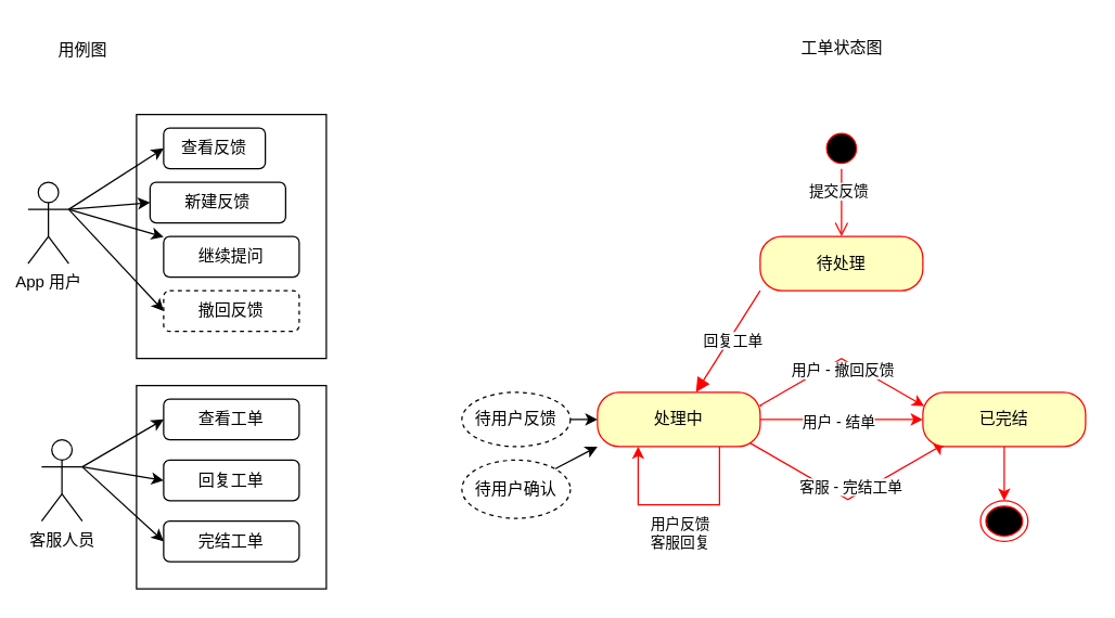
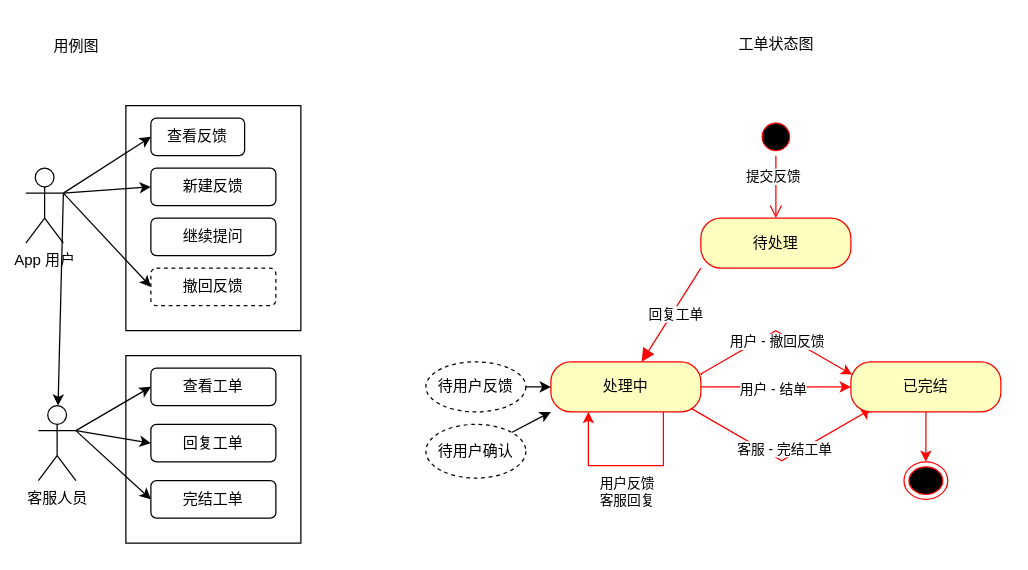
  <mxCell id="0" />
  <mxCell id="1" parent="0" />
  <mxCell id="2" value="" style="rounded=0;whiteSpace=wrap;html=1;" vertex="1" parent="1"><mxGeometry x="100" y="284" width="140" height="150" as="geometry" /></mxCell>
  <mxCell id="3" value="" style="rounded=0;whiteSpace=wrap;html=1;" vertex="1" parent="1"><mxGeometry x="100" y="84" width="140" height="180" as="geometry" /></mxCell>
  <mxCell id="4" style="rounded=0;orthogonalLoop=1;jettySize=auto;html=1;exitX=1;exitY=0.333;exitDx=0;exitDy=0;exitPerimeter=0;entryX=0;entryY=0.5;entryDx=0;entryDy=0;" edge="1" parent="1" source="8" target="13"><mxGeometry relative="1" as="geometry" /></mxCell>
  <mxCell id="5" style="rounded=0;orthogonalLoop=1;jettySize=auto;html=1;exitX=1;exitY=0.333;exitDx=0;exitDy=0;exitPerimeter=0;entryX=0;entryY=0.5;entryDx=0;entryDy=0;" edge="1" parent="1" source="8" target="14"><mxGeometry relative="1" as="geometry" /></mxCell>
- <mxCell id="6" style="rounded=0;orthogonalLoop=1;jettySize=auto;html=1;exitX=1;exitY=0.333;exitDx=0;exitDy=0;exitPerimeter=0;" edge="1" parent="1" source="8" target="15"><mxGeometry relative="1" as="geometry" /></mxCell>
+ <mxCell id="6" style="rounded=0;orthogonalLoop=1;jettySize=auto;html=1;exitX=1;exitY=0.333;exitDx=0;exitDy=0;exitPerimeter=0;" edge="1" parent="1" source="8" target="12"><mxGeometry relative="1" as="geometry" /></mxCell>
  <mxCell id="7" style="rounded=0;orthogonalLoop=1;jettySize=auto;html=1;exitX=1;exitY=0.333;exitDx=0;exitDy=0;exitPerimeter=0;entryX=0;entryY=0.5;entryDx=0;entryDy=0;" edge="1" parent="1" source="8" target="16"><mxGeometry relative="1" as="geometry" /></mxCell>
  <mxCell id="8" value="App 用户" style="shape=umlActor;verticalLabelPosition=bottom;verticalAlign=top;html=1;outlineConnect=0;" vertex="1" parent="1"><mxGeometry x="20" y="134" width="30" height="60" as="geometry" /></mxCell>
  <mxCell id="9" style="rounded=0;orthogonalLoop=1;jettySize=auto;html=1;exitX=1;exitY=0.333;exitDx=0;exitDy=0;exitPerimeter=0;entryX=0;entryY=0.5;entryDx=0;entryDy=0;" edge="1" parent="1" source="12" target="17"><mxGeometry relative="1" as="geometry" /></mxCell>
  <mxCell id="10" style="rounded=0;orthogonalLoop=1;jettySize=auto;html=1;exitX=1;exitY=0.333;exitDx=0;exitDy=0;exitPerimeter=0;entryX=0;entryY=0.5;entryDx=0;entryDy=0;" edge="1" parent="1" source="12" target="18"><mxGeometry relative="1" as="geometry" /></mxCell>
  <mxCell id="11" style="rounded=0;orthogonalLoop=1;jettySize=auto;html=1;exitX=1;exitY=0.333;exitDx=0;exitDy=0;exitPerimeter=0;entryX=0;entryY=0.5;entryDx=0;entryDy=0;" edge="1" parent="1" source="12" target="19"><mxGeometry relative="1" as="geometry" /></mxCell>
  <mxCell id="12" value="客服人员" style="shape=umlActor;verticalLabelPosition=bottom;verticalAlign=top;html=1;outlineConnect=0;" vertex="1" parent="1"><mxGeometry x="30" y="324" width="30" height="60" as="geometry" /></mxCell>
  <mxCell id="13" value="查看反馈" style="rounded=1;whiteSpace=wrap;html=1;" vertex="1" parent="1"><mxGeometry x="120" y="94" width="75" height="30" as="geometry" /></mxCell>
- <mxCell id="14" value="新建反馈" style="rounded=1;whiteSpace=wrap;html=1;" vertex="1" parent="1"><mxGeometry x="110" y="134" width="100" height="30" as="geometry" /></mxCell>
+ <mxCell id="14" value="新建反馈" style="rounded=1;whiteSpace=wrap;html=1;" vertex="1" parent="1"><mxGeometry x="120" y="134" width="100" height="30" as="geometry" /></mxCell>
  <mxCell id="15" value="继续提问" style="rounded=1;whiteSpace=wrap;html=1;" vertex="1" parent="1"><mxGeometry x="120" y="174" width="100" height="30" as="geometry" /></mxCell>
  <mxCell id="16" value="撤回反馈" style="rounded=1;whiteSpace=wrap;html=1;dashed=1;" vertex="1" parent="1"><mxGeometry x="120" y="214" width="100" height="30" as="geometry" /></mxCell>
  <mxCell id="17" value="查看工单" style="rounded=1;whiteSpace=wrap;html=1;" vertex="1" parent="1"><mxGeometry x="120" y="294" width="100" height="30" as="geometry" /></mxCell>
  <mxCell id="18" value="回复工单" style="rounded=1;whiteSpace=wrap;html=1;" vertex="1" parent="1"><mxGeometry x="120" y="339" width="100" height="30" as="geometry" /></mxCell>
  <mxCell id="19" value="完结工单" style="rounded=1;whiteSpace=wrap;html=1;" vertex="1" parent="1"><mxGeometry x="120" y="384" width="100" height="30" as="geometry" /></mxCell>
  <mxCell id="20" value="" style="ellipse;html=1;shape=endState;fillColor=#000000;strokeColor=#ff0000;" vertex="1" parent="1"><mxGeometry x="722.5" y="369" width="35" height="30" as="geometry" /></mxCell>
  <mxCell id="21" value="" style="ellipse;html=1;shape=startState;fillColor=#000000;strokeColor=#ff0000;" vertex="1" parent="1"><mxGeometry x="605" y="94" width="30" height="30" as="geometry" /></mxCell>
  <mxCell id="22" value="" style="edgeStyle=orthogonalEdgeStyle;html=1;verticalAlign=bottom;endArrow=open;endSize=8;strokeColor=#ff0000;rounded=0;" edge="1" source="21" parent="1"><mxGeometry relative="1" as="geometry"><mxPoint x="620" y="174" as="targetPoint" /></mxGeometry></mxCell>
  <mxCell id="23" value="提交反馈" style="edgeLabel;html=1;align=center;verticalAlign=middle;resizable=0;points=[];" vertex="1" connectable="0" parent="22"><mxGeometry x="-0.366" y="-3" relative="1" as="geometry"><mxPoint as="offset" /></mxGeometry></mxCell>
  <mxCell id="24" value="待处理" style="rounded=1;whiteSpace=wrap;html=1;arcSize=40;fontColor=#000000;fillColor=#ffffc0;strokeColor=#ff0000;" vertex="1" parent="1"><mxGeometry x="560" y="174" width="120" height="40" as="geometry" /></mxCell>
  <mxCell id="25" value="" style="html=1;verticalAlign=bottom;endArrow=block;endSize=8;strokeColor=#ff0000;rounded=0;exitX=0;exitY=1;exitDx=0;exitDy=0;" edge="1" source="24" parent="1" target="35"><mxGeometry relative="1" as="geometry"><mxPoint x="620" y="244" as="targetPoint" /></mxGeometry></mxCell>
  <mxCell id="26" value="回复工单" style="edgeLabel;html=1;align=center;verticalAlign=middle;resizable=0;points=[];" vertex="1" connectable="0" parent="25"><mxGeometry x="-0.046" y="2" relative="1" as="geometry"><mxPoint as="offset" /></mxGeometry></mxCell>
  <mxCell id="27" value="用例图" style="text;html=1;align=center;verticalAlign=middle;resizable=0;points=[];autosize=1;strokeColor=none;fillColor=none;" vertex="1" parent="1"><mxGeometry x="30" y="22" width="60" height="30" as="geometry" /></mxCell>
  <mxCell id="28" value="工单状态图" style="text;html=1;align=center;verticalAlign=middle;resizable=0;points=[];autosize=1;strokeColor=none;fillColor=none;" vertex="1" parent="1"><mxGeometry x="580" y="20" width="80" height="30" as="geometry" /></mxCell>
  <mxCell id="29" style="edgeStyle=isometricEdgeStyle;rounded=0;orthogonalLoop=1;jettySize=auto;html=1;exitX=0.9;exitY=0.075;exitDx=0;exitDy=0;fillColor=#f8cecc;strokeColor=#FF0000;entryX=0.058;entryY=0.15;entryDx=0;entryDy=0;entryPerimeter=0;exitPerimeter=0;elbow=vertical;" edge="1" parent="1"><mxGeometry relative="1" as="geometry"><mxPoint x="548.42" y="324" as="sourcePoint" /><mxPoint x="687.38" y="327" as="targetPoint" /><Array as="points"><mxPoint x="627.9" y="366.19" /></Array></mxGeometry></mxCell>
  <mxCell id="30" value="客服 - 完结工单" style="edgeLabel;html=1;align=center;verticalAlign=middle;resizable=0;points=[];" vertex="1" connectable="0" parent="29"><mxGeometry x="0.117" y="1" relative="1" as="geometry"><mxPoint x="-4" y="-5" as="offset" /></mxGeometry></mxCell>
  <mxCell id="31" style="edgeStyle=isometricEdgeStyle;rounded=0;orthogonalLoop=1;jettySize=auto;html=1;exitX=1;exitY=0;exitDx=0;exitDy=0;entryX=0;entryY=0;entryDx=0;entryDy=0;elbow=vertical;strokeColor=#FF0000;" edge="1" parent="1"><mxGeometry relative="1" as="geometry"><mxPoint x="561.06" y="299.25" as="sourcePoint" /><mxPoint x="681.06" y="299.25" as="targetPoint" /><Array as="points"><mxPoint x="571.06" y="292.25" /></Array></mxGeometry></mxCell>
  <mxCell id="32" value="用户 - 撤回反馈" style="edgeLabel;html=1;align=center;verticalAlign=middle;resizable=0;points=[];" vertex="1" connectable="0" parent="31"><mxGeometry x="0.088" y="1" relative="1" as="geometry"><mxPoint x="-6" y="6" as="offset" /></mxGeometry></mxCell>
  <mxCell id="33" style="edgeStyle=orthogonalEdgeStyle;rounded=0;orthogonalLoop=1;jettySize=auto;html=1;exitX=1;exitY=0.5;exitDx=0;exitDy=0;entryX=0;entryY=0.5;entryDx=0;entryDy=0;strokeColor=#FF0000;" edge="1" parent="1" source="35" target="37"><mxGeometry relative="1" as="geometry" /></mxCell>
  <mxCell id="34" value="用户 - 结单" style="edgeLabel;html=1;align=center;verticalAlign=middle;resizable=0;points=[];" vertex="1" connectable="0" parent="33"><mxGeometry x="-0.05" y="-1" relative="1" as="geometry"><mxPoint as="offset" /></mxGeometry></mxCell>
  <mxCell id="35" value="处理中" style="rounded=1;whiteSpace=wrap;html=1;arcSize=40;fontColor=#000000;fillColor=#ffffc0;strokeColor=#ff0000;" vertex="1" parent="1"><mxGeometry x="440" y="289" width="120" height="40" as="geometry" /></mxCell>
  <mxCell id="36" style="edgeStyle=orthogonalEdgeStyle;rounded=0;orthogonalLoop=1;jettySize=auto;html=1;exitX=0.5;exitY=1;exitDx=0;exitDy=0;entryX=0.5;entryY=0;entryDx=0;entryDy=0;strokeColor=#FF0000;" edge="1" parent="1" source="37" target="20"><mxGeometry relative="1" as="geometry" /></mxCell>
  <mxCell id="37" value="已完结" style="rounded=1;whiteSpace=wrap;html=1;arcSize=40;fontColor=#000000;fillColor=#ffffc0;strokeColor=#ff0000;" vertex="1" parent="1"><mxGeometry x="680" y="289" width="120" height="40" as="geometry" /></mxCell>
  <mxCell id="38" style="rounded=0;orthogonalLoop=1;jettySize=auto;html=1;exitX=1;exitY=0;exitDx=0;exitDy=0;entryX=0;entryY=1;entryDx=0;entryDy=0;" edge="1" parent="1" source="39" target="35"><mxGeometry relative="1" as="geometry" /></mxCell>
  <mxCell id="39" value="待用户确认" style="ellipse;whiteSpace=wrap;html=1;dashed=1;" vertex="1" parent="1"><mxGeometry x="340" y="339" width="80" height="43" as="geometry" /></mxCell>
  <mxCell id="40" style="rounded=0;orthogonalLoop=1;jettySize=auto;html=1;exitX=1;exitY=0.5;exitDx=0;exitDy=0;entryX=0;entryY=0.5;entryDx=0;entryDy=0;" edge="1" parent="1" source="41" target="35"><mxGeometry relative="1" as="geometry" /></mxCell>
  <mxCell id="41" value="待用户反馈" style="ellipse;whiteSpace=wrap;html=1;dashed=1;" vertex="1" parent="1"><mxGeometry x="340" y="289" width="80" height="40" as="geometry" /></mxCell>
  <mxCell id="42" style="edgeStyle=orthogonalEdgeStyle;rounded=0;orthogonalLoop=1;jettySize=auto;html=1;exitX=0.75;exitY=1;exitDx=0;exitDy=0;entryX=0.25;entryY=1;entryDx=0;entryDy=0;strokeColor=#FF0000;" edge="1" parent="1" source="35" target="35"><mxGeometry relative="1" as="geometry"><Array as="points"><mxPoint x="530" y="372" /><mxPoint x="470" y="372" /></Array></mxGeometry></mxCell>
  <mxCell id="43" value="用户反馈&lt;div&gt;客服回复&lt;/div&gt;" style="edgeLabel;html=1;align=center;verticalAlign=middle;resizable=0;points=[];" vertex="1" connectable="0" parent="42"><mxGeometry x="-0.2" relative="1" as="geometry"><mxPoint x="-15" y="20" as="offset" /></mxGeometry></mxCell>
